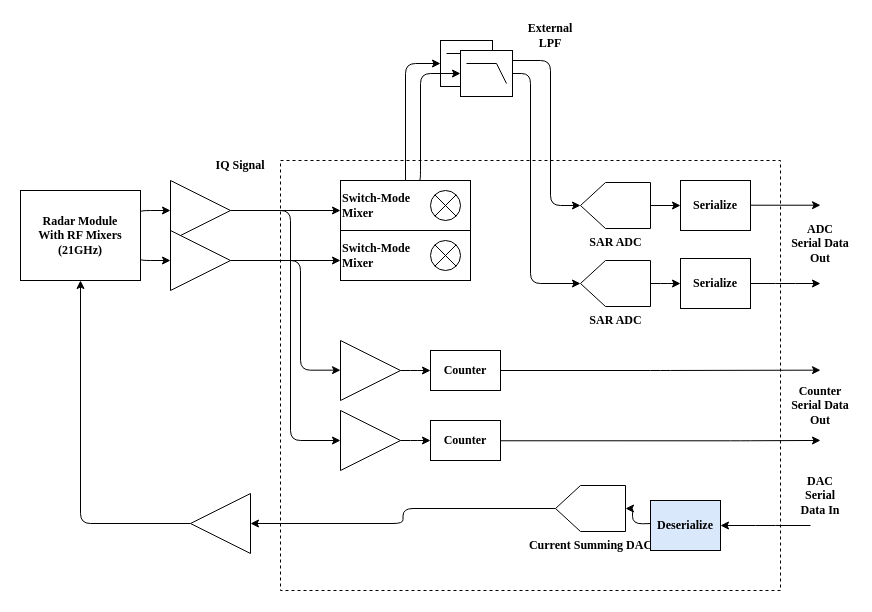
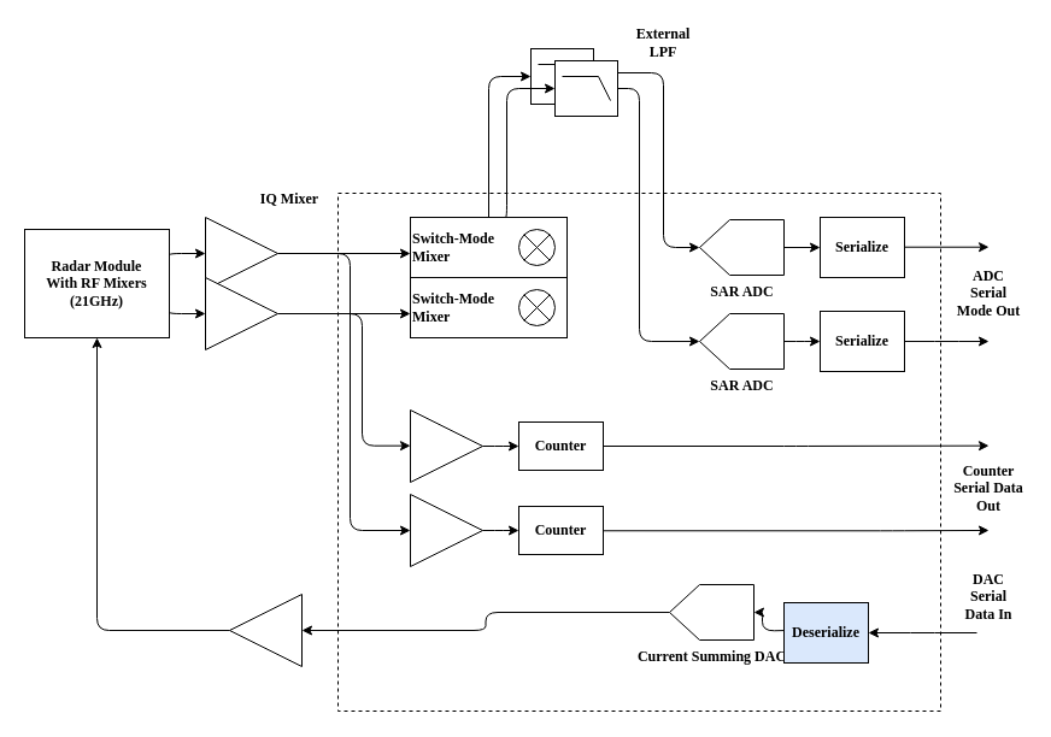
  <mxCell id="0" />
  <mxCell id="1" parent="0" />
  <mxCell id="2" value="" style="rounded=0;whiteSpace=wrap;html=1;fontFamily=Quicksand;fontSource=https%3A%2F%2Ffonts.googleapis.com%2Fcss%3Ffamily%3DQuicksand;dashed=1;fillColor=none;" vertex="1" parent="1"><mxGeometry x="280" y="160" width="500" height="430" as="geometry" /></mxCell>
  <mxCell id="3" value="" style="group" vertex="1" connectable="0" parent="1"><mxGeometry x="340" y="180" width="130" height="50" as="geometry" /></mxCell>
  <mxCell id="4" value="&lt;div align=&quot;left&quot;&gt;Switch-Mode&lt;/div&gt;&lt;div align=&quot;left&quot;&gt;Mixer&lt;br&gt;&lt;/div&gt;" style="rounded=0;whiteSpace=wrap;html=1;fontFamily=Quicksand;fontSource=https%3A%2F%2Ffonts.googleapis.com%2Fcss%3Ffamily%3DQuicksand;fontStyle=1;align=left;" vertex="1" parent="3"><mxGeometry width="130" height="50" as="geometry" /></mxCell>
  <mxCell id="5" value="" style="verticalLabelPosition=bottom;shadow=0;dashed=0;align=center;html=1;verticalAlign=top;shape=mxgraph.electrical.abstract.multiplier;fontFamily=Quicksand;fontSource=https%3A%2F%2Ffonts.googleapis.com%2Fcss%3Ffamily%3DQuicksand;" vertex="1" parent="3"><mxGeometry x="90" y="10" width="30" height="30" as="geometry" /></mxCell>
  <mxCell id="6" value="" style="verticalLabelPosition=bottom;shadow=0;dashed=0;align=center;html=1;verticalAlign=top;shape=mxgraph.electrical.logic_gates.lowpass_filter;fontFamily=Quicksand;fontSource=https%3A%2F%2Ffonts.googleapis.com%2Fcss%3Ffamily%3DQuicksand;" vertex="1" parent="1"><mxGeometry x="440" y="40" width="52" height="46" as="geometry" /></mxCell>
  <mxCell id="7" style="edgeStyle=orthogonalEdgeStyle;rounded=1;orthogonalLoop=1;jettySize=auto;html=1;entryX=1;entryY=0.5;entryDx=0;entryDy=0;entryPerimeter=0;fontFamily=Quicksand;fontSource=https%3A%2F%2Ffonts.googleapis.com%2Fcss%3Ffamily%3DQuicksand;" edge="1" parent="1" source="9" target="11"><mxGeometry relative="1" as="geometry"><Array as="points"><mxPoint x="550" y="60" /><mxPoint x="550" y="205" /></Array></mxGeometry></mxCell>
  <mxCell id="8" style="edgeStyle=orthogonalEdgeStyle;rounded=1;orthogonalLoop=1;jettySize=auto;html=1;exitX=1;exitY=0.5;exitDx=0;exitDy=0;exitPerimeter=0;entryX=1;entryY=0.5;entryDx=0;entryDy=0;entryPerimeter=0;fontFamily=Quicksand;fontSource=https%3A%2F%2Ffonts.googleapis.com%2Fcss%3Ffamily%3DQuicksand;" edge="1" parent="1" source="9" target="13"><mxGeometry relative="1" as="geometry"><Array as="points"><mxPoint x="530" y="73" /><mxPoint x="530" y="283" /></Array></mxGeometry></mxCell>
  <mxCell id="9" value="" style="verticalLabelPosition=bottom;shadow=0;dashed=0;align=center;html=1;verticalAlign=top;shape=mxgraph.electrical.logic_gates.lowpass_filter;fontFamily=Quicksand;fontSource=https%3A%2F%2Ffonts.googleapis.com%2Fcss%3Ffamily%3DQuicksand;" vertex="1" parent="1"><mxGeometry x="460" y="50" width="52" height="46" as="geometry" /></mxCell>
  <mxCell id="10" style="edgeStyle=orthogonalEdgeStyle;rounded=1;orthogonalLoop=1;jettySize=auto;html=1;exitX=0;exitY=0.5;exitDx=0;exitDy=0;exitPerimeter=0;entryX=0;entryY=0.5;entryDx=0;entryDy=0;fontFamily=Quicksand;fontSource=https%3A%2F%2Ffonts.googleapis.com%2Fcss%3Ffamily%3DQuicksand;" edge="1" parent="1" source="11" target="29"><mxGeometry relative="1" as="geometry" /></mxCell>
  <mxCell id="11" value="&lt;b&gt;SAR ADC&lt;/b&gt;" style="verticalLabelPosition=bottom;shadow=0;dashed=0;align=center;html=1;verticalAlign=top;shape=mxgraph.electrical.abstract.dac;fontFamily=Quicksand;fontSource=https%3A%2F%2Ffonts.googleapis.com%2Fcss%3Ffamily%3DQuicksand;direction=west;" vertex="1" parent="1"><mxGeometry x="580" y="182" width="70" height="46" as="geometry" /></mxCell>
  <mxCell id="12" value="" style="edgeStyle=orthogonalEdgeStyle;rounded=1;orthogonalLoop=1;jettySize=auto;html=1;fontFamily=Quicksand;fontSource=https%3A%2F%2Ffonts.googleapis.com%2Fcss%3Ffamily%3DQuicksand;" edge="1" parent="1" source="13" target="31"><mxGeometry relative="1" as="geometry" /></mxCell>
  <mxCell id="13" value="&lt;b&gt;SAR ADC&lt;/b&gt;" style="verticalLabelPosition=bottom;shadow=0;dashed=0;align=center;html=1;verticalAlign=top;shape=mxgraph.electrical.abstract.dac;fontFamily=Quicksand;fontSource=https%3A%2F%2Ffonts.googleapis.com%2Fcss%3Ffamily%3DQuicksand;direction=west;" vertex="1" parent="1"><mxGeometry x="580" y="260" width="70" height="46" as="geometry" /></mxCell>
  <mxCell id="14" style="edgeStyle=orthogonalEdgeStyle;rounded=1;orthogonalLoop=1;jettySize=auto;html=1;exitX=0.5;exitY=0;exitDx=0;exitDy=0;entryX=0;entryY=0.5;entryDx=0;entryDy=0;entryPerimeter=0;fontFamily=Quicksand;fontSource=https%3A%2F%2Ffonts.googleapis.com%2Fcss%3Ffamily%3DQuicksand;" edge="1" parent="1" source="4" target="6"><mxGeometry relative="1" as="geometry" /></mxCell>
  <mxCell id="15" style="edgeStyle=orthogonalEdgeStyle;rounded=1;orthogonalLoop=1;jettySize=auto;html=1;exitX=0.602;exitY=-0.004;exitDx=0;exitDy=0;entryX=0;entryY=0.5;entryDx=0;entryDy=0;entryPerimeter=0;fontFamily=Quicksand;fontSource=https%3A%2F%2Ffonts.googleapis.com%2Fcss%3Ffamily%3DQuicksand;exitPerimeter=0;" edge="1" parent="1" source="4" target="9"><mxGeometry relative="1" as="geometry"><Array as="points"><mxPoint x="420" y="180" /><mxPoint x="420" y="73" /></Array></mxGeometry></mxCell>
  <mxCell id="16" value="&lt;b&gt;Counter&lt;/b&gt;" style="rounded=0;whiteSpace=wrap;html=1;fontFamily=Quicksand;fontSource=https%3A%2F%2Ffonts.googleapis.com%2Fcss%3Ffamily%3DQuicksand;" vertex="1" parent="1"><mxGeometry x="430" y="350" width="70" height="40" as="geometry" /></mxCell>
  <mxCell id="17" style="edgeStyle=orthogonalEdgeStyle;rounded=1;orthogonalLoop=1;jettySize=auto;html=1;exitX=1;exitY=0.5;exitDx=0;exitDy=0;fontFamily=Quicksand;fontSource=https%3A%2F%2Ffonts.googleapis.com%2Fcss%3Ffamily%3DQuicksand;" edge="1" parent="1" source="18" target="16"><mxGeometry relative="1" as="geometry" /></mxCell>
  <mxCell id="18" value="" style="triangle;whiteSpace=wrap;html=1;fontFamily=Quicksand;fontSource=https%3A%2F%2Ffonts.googleapis.com%2Fcss%3Ffamily%3DQuicksand;" vertex="1" parent="1"><mxGeometry x="340" y="340" width="60" height="60" as="geometry" /></mxCell>
  <mxCell id="19" value="" style="group" vertex="1" connectable="0" parent="1"><mxGeometry x="340" y="230" width="130" height="50" as="geometry" /></mxCell>
  <mxCell id="20" value="&lt;div align=&quot;left&quot;&gt;Switch-Mode&lt;/div&gt;&lt;div align=&quot;left&quot;&gt;Mixer&lt;br&gt;&lt;/div&gt;" style="rounded=0;whiteSpace=wrap;html=1;fontFamily=Quicksand;fontSource=https%3A%2F%2Ffonts.googleapis.com%2Fcss%3Ffamily%3DQuicksand;fontStyle=1;align=left;" vertex="1" parent="19"><mxGeometry width="130" height="50" as="geometry" /></mxCell>
  <mxCell id="21" value="" style="verticalLabelPosition=bottom;shadow=0;dashed=0;align=center;html=1;verticalAlign=top;shape=mxgraph.electrical.abstract.multiplier;fontFamily=Quicksand;fontSource=https%3A%2F%2Ffonts.googleapis.com%2Fcss%3Ffamily%3DQuicksand;" vertex="1" parent="19"><mxGeometry x="90" y="10" width="30" height="30" as="geometry" /></mxCell>
  <mxCell id="22" value="&lt;b&gt;Counter&lt;/b&gt;" style="rounded=0;whiteSpace=wrap;html=1;fontFamily=Quicksand;fontSource=https%3A%2F%2Ffonts.googleapis.com%2Fcss%3Ffamily%3DQuicksand;" vertex="1" parent="1"><mxGeometry x="430" y="420" width="70" height="40" as="geometry" /></mxCell>
  <mxCell id="23" style="edgeStyle=orthogonalEdgeStyle;rounded=1;orthogonalLoop=1;jettySize=auto;html=1;exitX=1;exitY=0.5;exitDx=0;exitDy=0;fontFamily=Quicksand;fontSource=https%3A%2F%2Ffonts.googleapis.com%2Fcss%3Ffamily%3DQuicksand;" edge="1" parent="1" source="25" target="22"><mxGeometry relative="1" as="geometry" /></mxCell>
  <mxCell id="24" style="edgeStyle=orthogonalEdgeStyle;rounded=1;orthogonalLoop=1;jettySize=auto;html=1;exitX=0;exitY=0.5;exitDx=0;exitDy=0;fontFamily=Quicksand;fontSource=https%3A%2F%2Ffonts.googleapis.com%2Fcss%3Ffamily%3DQuicksand;startArrow=classic;startFill=1;endArrow=none;endFill=0;" edge="1" parent="1" source="25"><mxGeometry relative="1" as="geometry"><mxPoint x="260" y="210" as="targetPoint" /><Array as="points"><mxPoint x="290" y="440" /><mxPoint x="290" y="210" /></Array></mxGeometry></mxCell>
  <mxCell id="25" value="" style="triangle;whiteSpace=wrap;html=1;fontFamily=Quicksand;fontSource=https%3A%2F%2Ffonts.googleapis.com%2Fcss%3Ffamily%3DQuicksand;" vertex="1" parent="1"><mxGeometry x="340" y="410" width="60" height="60" as="geometry" /></mxCell>
  <mxCell id="26" style="edgeStyle=orthogonalEdgeStyle;rounded=1;orthogonalLoop=1;jettySize=auto;html=1;exitX=1;exitY=0.5;exitDx=0;exitDy=0;exitPerimeter=0;fontFamily=Quicksand;fontSource=https%3A%2F%2Ffonts.googleapis.com%2Fcss%3Ffamily%3DQuicksand;entryX=1;entryY=0.5;entryDx=0;entryDy=0;" edge="1" parent="1" source="27" target="45"><mxGeometry relative="1" as="geometry"><mxPoint x="255" y="523" as="targetPoint" /></mxGeometry></mxCell>
  <mxCell id="27" value="Current Summing DAC" style="verticalLabelPosition=bottom;shadow=0;dashed=0;align=center;html=1;verticalAlign=top;shape=mxgraph.electrical.abstract.dac;fontFamily=Quicksand;fontSource=https%3A%2F%2Ffonts.googleapis.com%2Fcss%3Ffamily%3DQuicksand;direction=west;fontStyle=1" vertex="1" parent="1"><mxGeometry x="555" y="485" width="70" height="46" as="geometry" /></mxCell>
  <mxCell id="28" style="edgeStyle=orthogonalEdgeStyle;rounded=1;orthogonalLoop=1;jettySize=auto;html=1;exitX=0;exitY=0.5;exitDx=0;exitDy=0;fontFamily=Quicksand;fontSource=https%3A%2F%2Ffonts.googleapis.com%2Fcss%3Ffamily%3DQuicksand;" edge="1" parent="1" target="27"><mxGeometry relative="1" as="geometry"><mxPoint x="652" y="523" as="sourcePoint" /></mxGeometry></mxCell>
  <mxCell id="29" value="Serialize" style="rounded=0;whiteSpace=wrap;html=1;fontFamily=Quicksand;fontSource=https%3A%2F%2Ffonts.googleapis.com%2Fcss%3Ffamily%3DQuicksand;fontStyle=1" vertex="1" parent="1"><mxGeometry x="680" y="180" width="70" height="50" as="geometry" /></mxCell>
  <mxCell id="30" style="edgeStyle=orthogonalEdgeStyle;rounded=1;orthogonalLoop=1;jettySize=auto;html=1;exitX=1;exitY=0.5;exitDx=0;exitDy=0;fontFamily=Quicksand;fontSource=https%3A%2F%2Ffonts.googleapis.com%2Fcss%3Ffamily%3DQuicksand;startArrow=none;startFill=0;endArrow=classic;endFill=1;" edge="1" parent="1" source="31"><mxGeometry relative="1" as="geometry"><mxPoint x="820" y="283" as="targetPoint" /></mxGeometry></mxCell>
  <mxCell id="31" value="Serialize" style="rounded=0;whiteSpace=wrap;html=1;fontFamily=Quicksand;fontSource=https%3A%2F%2Ffonts.googleapis.com%2Fcss%3Ffamily%3DQuicksand;fontStyle=1" vertex="1" parent="1"><mxGeometry x="680" y="258" width="70" height="50" as="geometry" /></mxCell>
  <mxCell id="32" style="edgeStyle=orthogonalEdgeStyle;rounded=1;orthogonalLoop=1;jettySize=auto;html=1;exitX=1;exitY=0.5;exitDx=0;exitDy=0;fontFamily=Quicksand;fontSource=https%3A%2F%2Ffonts.googleapis.com%2Fcss%3Ffamily%3DQuicksand;startArrow=classic;startFill=1;endArrow=none;endFill=0;" edge="1" parent="1" source="33"><mxGeometry relative="1" as="geometry"><mxPoint x="810" y="525" as="targetPoint" /></mxGeometry></mxCell>
  <mxCell id="33" value="Deserialize" style="rounded=0;whiteSpace=wrap;html=1;fontFamily=Quicksand;fontSource=https%3A%2F%2Ffonts.googleapis.com%2Fcss%3Ffamily%3DQuicksand;fontStyle=1;fillColor=#dae8fc;" vertex="1" parent="1"><mxGeometry x="650" y="500" width="70" height="50" as="geometry" /></mxCell>
  <mxCell id="34" value="External LPF" style="text;html=1;strokeColor=none;fillColor=none;align=center;verticalAlign=middle;whiteSpace=wrap;rounded=0;dashed=1;fontFamily=Quicksand;fontSource=https%3A%2F%2Ffonts.googleapis.com%2Fcss%3Ffamily%3DQuicksand;fontStyle=1" vertex="1" parent="1"><mxGeometry x="520" y="20" width="60" height="30" as="geometry" /></mxCell>
  <mxCell id="35" style="edgeStyle=orthogonalEdgeStyle;rounded=1;orthogonalLoop=1;jettySize=auto;html=1;exitX=0;exitY=0.5;exitDx=0;exitDy=0;fontFamily=Quicksand;fontSource=https%3A%2F%2Ffonts.googleapis.com%2Fcss%3Ffamily%3DQuicksand;startArrow=classic;startFill=1;endArrow=none;endFill=0;" edge="1" parent="1"><mxGeometry relative="1" as="geometry"><mxPoint x="340" y="369.66" as="sourcePoint" /><mxPoint x="260" y="260" as="targetPoint" /><Array as="points"><mxPoint x="300" y="370" /><mxPoint x="300" y="260" /></Array></mxGeometry></mxCell>
  <mxCell id="36" style="edgeStyle=orthogonalEdgeStyle;rounded=1;orthogonalLoop=1;jettySize=auto;html=1;exitX=0;exitY=0.5;exitDx=0;exitDy=0;fontFamily=Quicksand;fontSource=https%3A%2F%2Ffonts.googleapis.com%2Fcss%3Ffamily%3DQuicksand;startArrow=classic;startFill=1;endArrow=none;endFill=0;" edge="1" parent="1"><mxGeometry relative="1" as="geometry"><mxPoint x="340" y="260" as="sourcePoint" /><mxPoint x="230" y="260" as="targetPoint" /></mxGeometry></mxCell>
  <mxCell id="37" style="edgeStyle=orthogonalEdgeStyle;rounded=1;orthogonalLoop=1;jettySize=auto;html=1;exitX=0;exitY=0.5;exitDx=0;exitDy=0;fontFamily=Quicksand;fontSource=https%3A%2F%2Ffonts.googleapis.com%2Fcss%3Ffamily%3DQuicksand;startArrow=classic;startFill=1;endArrow=none;endFill=0;" edge="1" parent="1"><mxGeometry relative="1" as="geometry"><mxPoint x="340" y="210" as="sourcePoint" /><mxPoint x="230" y="210" as="targetPoint" /></mxGeometry></mxCell>
  <mxCell id="38" style="edgeStyle=orthogonalEdgeStyle;rounded=1;orthogonalLoop=1;jettySize=auto;html=1;exitX=1;exitY=0.5;exitDx=0;exitDy=0;fontFamily=Quicksand;fontSource=https%3A%2F%2Ffonts.googleapis.com%2Fcss%3Ffamily%3DQuicksand;startArrow=none;startFill=0;endArrow=classic;endFill=1;" edge="1" parent="1"><mxGeometry relative="1" as="geometry"><mxPoint x="750" y="204.71" as="sourcePoint" /><mxPoint x="820" y="204.71" as="targetPoint" /></mxGeometry></mxCell>
  <mxCell id="39" style="edgeStyle=orthogonalEdgeStyle;rounded=1;orthogonalLoop=1;jettySize=auto;html=1;fontFamily=Quicksand;fontSource=https%3A%2F%2Ffonts.googleapis.com%2Fcss%3Ffamily%3DQuicksand;startArrow=none;startFill=0;endArrow=classic;endFill=1;" edge="1" parent="1" source="16"><mxGeometry relative="1" as="geometry"><mxPoint x="750" y="369.66" as="sourcePoint" /><mxPoint x="820" y="369.66" as="targetPoint" /></mxGeometry></mxCell>
  <mxCell id="40" style="edgeStyle=orthogonalEdgeStyle;rounded=1;orthogonalLoop=1;jettySize=auto;html=1;fontFamily=Quicksand;fontSource=https%3A%2F%2Ffonts.googleapis.com%2Fcss%3Ffamily%3DQuicksand;startArrow=none;startFill=0;endArrow=classic;endFill=1;" edge="1" parent="1"><mxGeometry relative="1" as="geometry"><mxPoint x="500" y="440.28" as="sourcePoint" /><mxPoint x="820" y="439.94" as="targetPoint" /><Array as="points"><mxPoint x="740" y="440" /><mxPoint x="740" y="440" /></Array></mxGeometry></mxCell>
  <mxCell id="41" style="edgeStyle=orthogonalEdgeStyle;rounded=1;orthogonalLoop=1;jettySize=auto;html=1;exitX=1;exitY=0.25;exitDx=0;exitDy=0;entryX=0;entryY=0.5;entryDx=0;entryDy=0;fontFamily=Quicksand;fontSource=https%3A%2F%2Ffonts.googleapis.com%2Fcss%3Ffamily%3DQuicksand;startArrow=none;startFill=0;endArrow=classic;endFill=1;" edge="1" parent="1" source="43" target="46"><mxGeometry relative="1" as="geometry"><Array as="points"><mxPoint x="140" y="210" /></Array></mxGeometry></mxCell>
  <mxCell id="42" style="edgeStyle=orthogonalEdgeStyle;rounded=1;orthogonalLoop=1;jettySize=auto;html=1;exitX=1;exitY=0.75;exitDx=0;exitDy=0;entryX=0;entryY=0.5;entryDx=0;entryDy=0;fontFamily=Quicksand;fontSource=https%3A%2F%2Ffonts.googleapis.com%2Fcss%3Ffamily%3DQuicksand;startArrow=none;startFill=0;endArrow=classic;endFill=1;" edge="1" parent="1" source="43" target="47"><mxGeometry relative="1" as="geometry"><Array as="points"><mxPoint x="140" y="260" /></Array></mxGeometry></mxCell>
  <mxCell id="43" value="&lt;div&gt;&lt;b&gt;Radar Module&lt;/b&gt;&lt;/div&gt;&lt;div&gt;&lt;b&gt;With RF Mixers&lt;br&gt;&lt;/b&gt;&lt;/div&gt;&lt;div&gt;&lt;b&gt;(21GHz)&lt;br&gt;&lt;/b&gt;&lt;/div&gt;" style="rounded=0;whiteSpace=wrap;html=1;fontFamily=Quicksand;fontSource=https%3A%2F%2Ffonts.googleapis.com%2Fcss%3Ffamily%3DQuicksand;fillColor=default;" vertex="1" parent="1"><mxGeometry x="20" y="190" width="120" height="90" as="geometry" /></mxCell>
  <mxCell id="44" style="edgeStyle=orthogonalEdgeStyle;rounded=1;orthogonalLoop=1;jettySize=auto;html=1;exitX=0;exitY=0.5;exitDx=0;exitDy=0;entryX=0.5;entryY=1;entryDx=0;entryDy=0;fontFamily=Quicksand;fontSource=https%3A%2F%2Ffonts.googleapis.com%2Fcss%3Ffamily%3DQuicksand;startArrow=none;startFill=0;endArrow=classic;endFill=1;" edge="1" parent="1" source="45" target="43"><mxGeometry relative="1" as="geometry" /></mxCell>
  <mxCell id="45" value="" style="triangle;whiteSpace=wrap;html=1;fontFamily=Quicksand;fontSource=https%3A%2F%2Ffonts.googleapis.com%2Fcss%3Ffamily%3DQuicksand;flipH=1;" vertex="1" parent="1"><mxGeometry x="190" y="493" width="60" height="60" as="geometry" /></mxCell>
  <mxCell id="46" value="" style="triangle;whiteSpace=wrap;html=1;fontFamily=Quicksand;fontSource=https%3A%2F%2Ffonts.googleapis.com%2Fcss%3Ffamily%3DQuicksand;" vertex="1" parent="1"><mxGeometry x="170" y="180" width="60" height="60" as="geometry" /></mxCell>
  <mxCell id="47" value="" style="triangle;whiteSpace=wrap;html=1;fontFamily=Quicksand;fontSource=https%3A%2F%2Ffonts.googleapis.com%2Fcss%3Ffamily%3DQuicksand;" vertex="1" parent="1"><mxGeometry x="170" y="230" width="60" height="60" as="geometry" /></mxCell>
- <mxCell id="48" value="&lt;b&gt;IQ Signal&lt;br&gt;&lt;/b&gt;" style="text;html=1;strokeColor=none;fillColor=none;align=center;verticalAlign=middle;whiteSpace=wrap;rounded=0;fontFamily=Quicksand;fontSource=https%3A%2F%2Ffonts.googleapis.com%2Fcss%3Ffamily%3DQuicksand;" vertex="1" parent="1"><mxGeometry x="210" y="150" width="60" height="30" as="geometry" /></mxCell>
- <mxCell id="49" value="ADC Serial Data Out" style="text;html=1;strokeColor=none;fillColor=none;align=center;verticalAlign=middle;whiteSpace=wrap;rounded=0;fontFamily=Quicksand;fontSource=https%3A%2F%2Ffonts.googleapis.com%2Fcss%3Ffamily%3DQuicksand;fontStyle=1" vertex="1" parent="1"><mxGeometry x="790" y="228" width="60" height="30" as="geometry" /></mxCell>
+ <mxCell id="48" value="&lt;b&gt;IQ Mixer&lt;br&gt;&lt;/b&gt;" style="text;html=1;strokeColor=none;fillColor=none;align=center;verticalAlign=middle;whiteSpace=wrap;rounded=0;fontFamily=Quicksand;fontSource=https%3A%2F%2Ffonts.googleapis.com%2Fcss%3Ffamily%3DQuicksand;" vertex="1" parent="1"><mxGeometry x="210" y="150" width="60" height="30" as="geometry" /></mxCell>
+ <mxCell id="49" value="ADC Serial Mode Out" style="text;html=1;strokeColor=none;fillColor=none;align=center;verticalAlign=middle;whiteSpace=wrap;rounded=0;fontFamily=Quicksand;fontSource=https%3A%2F%2Ffonts.googleapis.com%2Fcss%3Ffamily%3DQuicksand;fontStyle=1" vertex="1" parent="1"><mxGeometry x="790" y="228" width="60" height="30" as="geometry" /></mxCell>
  <mxCell id="50" value="Counter Serial Data Out" style="text;html=1;strokeColor=none;fillColor=none;align=center;verticalAlign=middle;whiteSpace=wrap;rounded=0;fontFamily=Quicksand;fontSource=https%3A%2F%2Ffonts.googleapis.com%2Fcss%3Ffamily%3DQuicksand;fontStyle=1" vertex="1" parent="1"><mxGeometry x="790" y="390" width="60" height="30" as="geometry" /></mxCell>
  <mxCell id="51" value="&lt;div&gt;DAC&lt;/div&gt;&lt;div&gt;Serial&lt;/div&gt;&lt;div&gt;Data In&lt;br&gt;&lt;/div&gt;" style="text;html=1;strokeColor=none;fillColor=none;align=center;verticalAlign=middle;whiteSpace=wrap;rounded=0;fontFamily=Quicksand;fontSource=https%3A%2F%2Ffonts.googleapis.com%2Fcss%3Ffamily%3DQuicksand;fontStyle=1" vertex="1" parent="1"><mxGeometry x="790" y="480" width="60" height="30" as="geometry" /></mxCell>
